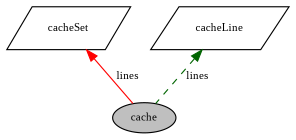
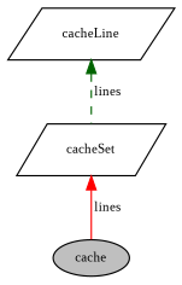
  digraph {
    fontname="Liberation Serif"
    node [color=black fillcolor=white fontname="Liberation Serif" fontsize=10 shape=parallelogram style=filled]
    edge [dir=back fontname="Liberation Serif" fontsize=10 labelfontname=Helvetica labelfontsize=10]
    n1 [fillcolor=grey75 fontcolor=black height=0.2 label=cache shape=ellipse width=0.4]
    n2 [height=0.2 label=cacheSet width=0.4]
    n3 [height=0.2 label=cacheLine width=0.4]
    n2 -> n1 [color=red label=" lines" style=solid]
-   n3 -> n1 [color=darkgreen label=" lines" style=dashed]
+   n3 -> n2 [color=darkgreen label=" lines" style=dashed]
  }
